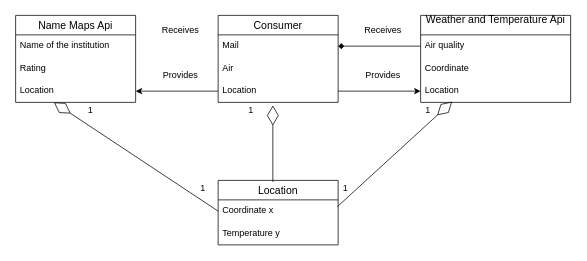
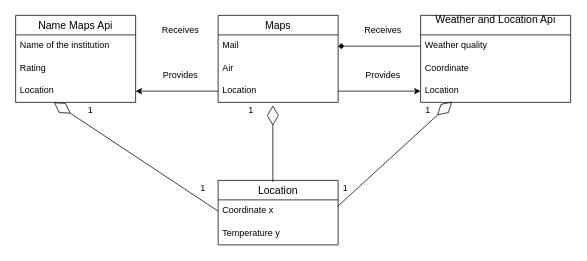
  <mxCell id="0" />
  <mxCell id="1" parent="0" />
  <mxCell id="2" value="Name Maps Api" style="swimlane;fontStyle=0;childLayout=stackLayout;horizontal=1;startSize=26;horizontalStack=0;resizeParent=1;resizeParentMax=0;resizeLast=0;collapsible=1;marginBottom=0;align=center;fontSize=14;" vertex="1" parent="1"><mxGeometry x="20" y="20" width="160" height="116" as="geometry" /></mxCell>
  <mxCell id="3" value="Name of the institution" style="text;strokeColor=none;fillColor=none;spacingLeft=4;spacingRight=4;overflow=hidden;rotatable=0;points=[[0,0.5],[1,0.5]];portConstraint=eastwest;fontSize=12;" vertex="1" parent="2"><mxGeometry y="26" width="160" height="30" as="geometry" /></mxCell>
  <mxCell id="4" value="Rating" style="text;strokeColor=none;fillColor=none;spacingLeft=4;spacingRight=4;overflow=hidden;rotatable=0;points=[[0,0.5],[1,0.5]];portConstraint=eastwest;fontSize=12;" vertex="1" parent="2"><mxGeometry y="56" width="160" height="30" as="geometry" /></mxCell>
  <mxCell id="5" value="Location" style="text;strokeColor=none;fillColor=none;spacingLeft=4;spacingRight=4;overflow=hidden;rotatable=0;points=[[0,0.5],[1,0.5]];portConstraint=eastwest;fontSize=12;" vertex="1" parent="2"><mxGeometry y="86" width="160" height="30" as="geometry" /></mxCell>
- <mxCell id="6" value="Consumer" style="swimlane;fontStyle=0;childLayout=stackLayout;horizontal=1;startSize=26;horizontalStack=0;resizeParent=1;resizeParentMax=0;resizeLast=0;collapsible=1;marginBottom=0;align=center;fontSize=14;" vertex="1" parent="1"><mxGeometry x="290" y="20" width="160" height="116" as="geometry" /></mxCell>
+ <mxCell id="6" value="Maps" style="swimlane;fontStyle=0;childLayout=stackLayout;horizontal=1;startSize=26;horizontalStack=0;resizeParent=1;resizeParentMax=0;resizeLast=0;collapsible=1;marginBottom=0;align=center;fontSize=14;" vertex="1" parent="1"><mxGeometry x="290" y="20" width="160" height="116" as="geometry" /></mxCell>
  <mxCell id="7" value="Mail" style="text;strokeColor=none;fillColor=none;spacingLeft=4;spacingRight=4;overflow=hidden;rotatable=0;points=[[0,0.5],[1,0.5]];portConstraint=eastwest;fontSize=12;" vertex="1" parent="6"><mxGeometry y="26" width="160" height="30" as="geometry" /></mxCell>
  <mxCell id="8" value="Air" style="text;strokeColor=none;fillColor=none;spacingLeft=4;spacingRight=4;overflow=hidden;rotatable=0;points=[[0,0.5],[1,0.5]];portConstraint=eastwest;fontSize=12;" vertex="1" parent="6"><mxGeometry y="56" width="160" height="30" as="geometry" /></mxCell>
  <mxCell id="9" value="Location" style="text;strokeColor=none;fillColor=none;spacingLeft=4;spacingRight=4;overflow=hidden;rotatable=0;points=[[0,0.5],[1,0.5]];portConstraint=eastwest;fontSize=12;" vertex="1" parent="6"><mxGeometry y="86" width="160" height="30" as="geometry" /></mxCell>
  <mxCell id="10" value="Location" style="swimlane;fontStyle=0;childLayout=stackLayout;horizontal=1;startSize=26;horizontalStack=0;resizeParent=1;resizeParentMax=0;resizeLast=0;collapsible=1;marginBottom=0;align=center;fontSize=14;" vertex="1" parent="1"><mxGeometry x="290" y="240" width="160" height="86" as="geometry" /></mxCell>
  <mxCell id="11" value="Coordinate x" style="text;strokeColor=none;fillColor=none;spacingLeft=4;spacingRight=4;overflow=hidden;rotatable=0;points=[[0,0.5],[1,0.5]];portConstraint=eastwest;fontSize=12;" vertex="1" parent="10"><mxGeometry y="26" width="160" height="30" as="geometry" /></mxCell>
  <mxCell id="12" value="Temperature y" style="text;strokeColor=none;fillColor=none;spacingLeft=4;spacingRight=4;overflow=hidden;rotatable=0;points=[[0,0.5],[1,0.5]];portConstraint=eastwest;fontSize=12;" vertex="1" parent="10"><mxGeometry y="56" width="160" height="30" as="geometry" /></mxCell>
  <mxCell id="13" value="" style="endArrow=classic;html=1;exitX=0;exitY=0.5;exitDx=0;exitDy=0;entryX=1;entryY=0.5;entryDx=0;entryDy=0;" edge="1" parent="1" source="9" target="5"><mxGeometry width="50" height="50" relative="1" as="geometry"><mxPoint x="330" y="190" as="sourcePoint" /><mxPoint x="380" y="140" as="targetPoint" /></mxGeometry></mxCell>
  <mxCell id="14" value="" style="endArrow=diamond;html=1;exitX=0;exitY=0.5;exitDx=0;exitDy=0;entryX=1;entryY=0.5;entryDx=0;entryDy=0;" edge="1" parent="1" source="19" target="7"><mxGeometry width="50" height="50" relative="1" as="geometry"><mxPoint x="330" y="190" as="sourcePoint" /><mxPoint x="380" y="140" as="targetPoint" /></mxGeometry></mxCell>
  <mxCell id="15" value="" style="endArrow=classic;html=1;exitX=1;exitY=0.5;exitDx=0;exitDy=0;entryX=0;entryY=0.5;entryDx=0;entryDy=0;" edge="1" parent="1" source="9" target="21"><mxGeometry width="50" height="50" relative="1" as="geometry"><mxPoint x="330" y="190" as="sourcePoint" /><mxPoint x="380" y="140" as="targetPoint" /></mxGeometry></mxCell>
  <mxCell id="16" value="Receives" style="text;html=1;strokeColor=none;fillColor=none;align=center;verticalAlign=middle;whiteSpace=wrap;rounded=0;" vertex="1" parent="1"><mxGeometry x="200" y="30" width="80" height="20" as="geometry" /></mxCell>
  <mxCell id="17" value="Receives" style="text;html=1;strokeColor=none;fillColor=none;align=center;verticalAlign=middle;whiteSpace=wrap;rounded=0;" vertex="1" parent="1"><mxGeometry x="470" y="30" width="80" height="20" as="geometry" /></mxCell>
- <mxCell id="18" value="Weather and Temperature Api&#10;" style="swimlane;fontStyle=0;childLayout=stackLayout;horizontal=1;startSize=26;horizontalStack=0;resizeParent=1;resizeParentMax=0;resizeLast=0;collapsible=1;marginBottom=0;align=center;fontSize=14;" vertex="1" parent="1"><mxGeometry x="560" y="20" width="200" height="116" as="geometry"><mxRectangle x="590" y="340" width="130" height="40" as="alternateBounds" /></mxGeometry></mxCell>
- <mxCell id="19" value="Air quality" style="text;strokeColor=none;fillColor=none;spacingLeft=4;spacingRight=4;overflow=hidden;rotatable=0;points=[[0,0.5],[1,0.5]];portConstraint=eastwest;fontSize=12;" vertex="1" parent="18"><mxGeometry y="26" width="200" height="30" as="geometry" /></mxCell>
+ <mxCell id="18" value="Weather and Location Api&#10;" style="swimlane;fontStyle=0;childLayout=stackLayout;horizontal=1;startSize=26;horizontalStack=0;resizeParent=1;resizeParentMax=0;resizeLast=0;collapsible=1;marginBottom=0;align=center;fontSize=14;" vertex="1" parent="1"><mxGeometry x="560" y="20" width="200" height="116" as="geometry"><mxRectangle x="590" y="340" width="130" height="40" as="alternateBounds" /></mxGeometry></mxCell>
+ <mxCell id="19" value="Weather quality" style="text;strokeColor=none;fillColor=none;spacingLeft=4;spacingRight=4;overflow=hidden;rotatable=0;points=[[0,0.5],[1,0.5]];portConstraint=eastwest;fontSize=12;" vertex="1" parent="18"><mxGeometry y="26" width="200" height="30" as="geometry" /></mxCell>
  <mxCell id="20" value="Coordinate" style="text;strokeColor=none;fillColor=none;spacingLeft=4;spacingRight=4;overflow=hidden;rotatable=0;points=[[0,0.5],[1,0.5]];portConstraint=eastwest;fontSize=12;" vertex="1" parent="18"><mxGeometry y="56" width="200" height="30" as="geometry" /></mxCell>
  <mxCell id="21" value="Location" style="text;strokeColor=none;fillColor=none;spacingLeft=4;spacingRight=4;overflow=hidden;rotatable=0;points=[[0,0.5],[1,0.5]];portConstraint=eastwest;fontSize=12;" vertex="1" parent="18"><mxGeometry y="86" width="200" height="30" as="geometry" /></mxCell>
  <mxCell id="22" value="Provides" style="text;html=1;strokeColor=none;fillColor=none;align=center;verticalAlign=middle;whiteSpace=wrap;rounded=0;" vertex="1" parent="1"><mxGeometry x="200" y="90" width="80" height="20" as="geometry" /></mxCell>
  <mxCell id="23" value="Provides" style="text;html=1;strokeColor=none;fillColor=none;align=center;verticalAlign=middle;whiteSpace=wrap;rounded=0;" vertex="1" parent="1"><mxGeometry x="470" y="90" width="80" height="20" as="geometry" /></mxCell>
  <mxCell id="24" value="" style="endArrow=diamondThin;endFill=0;endSize=24;html=1;exitX=0.456;exitY=0.023;exitDx=0;exitDy=0;exitPerimeter=0;entryX=0.456;entryY=1.133;entryDx=0;entryDy=0;entryPerimeter=0;" edge="1" parent="1" source="10" target="9"><mxGeometry width="160" relative="1" as="geometry"><mxPoint x="270" y="160" as="sourcePoint" /><mxPoint x="430" y="160" as="targetPoint" /></mxGeometry></mxCell>
  <mxCell id="25" value="" style="endArrow=diamondThin;endFill=0;endSize=24;html=1;exitX=0.994;exitY=0.3;exitDx=0;exitDy=0;exitPerimeter=0;entryX=0.21;entryY=0.967;entryDx=0;entryDy=0;entryPerimeter=0;" edge="1" parent="1" source="11" target="21"><mxGeometry width="160" relative="1" as="geometry"><mxPoint x="270" y="160" as="sourcePoint" /><mxPoint x="430" y="160" as="targetPoint" /></mxGeometry></mxCell>
  <mxCell id="26" value="" style="endArrow=diamondThin;endFill=0;endSize=24;html=1;exitX=0;exitY=0.5;exitDx=0;exitDy=0;entryX=0.319;entryY=1;entryDx=0;entryDy=0;entryPerimeter=0;" edge="1" parent="1" source="11" target="5"><mxGeometry width="160" relative="1" as="geometry"><mxPoint x="270" y="160" as="sourcePoint" /><mxPoint x="430" y="160" as="targetPoint" /></mxGeometry></mxCell>
  <mxCell id="27" value="1" style="text;html=1;strokeColor=none;fillColor=none;align=center;verticalAlign=middle;whiteSpace=wrap;rounded=0;" vertex="1" parent="1"><mxGeometry x="314" y="136" width="40" height="20" as="geometry" /></mxCell>
  <mxCell id="28" value="1" style="text;html=1;strokeColor=none;fillColor=none;align=center;verticalAlign=middle;whiteSpace=wrap;rounded=0;" vertex="1" parent="1"><mxGeometry x="250" y="240" width="40" height="20" as="geometry" /></mxCell>
  <mxCell id="29" value="1" style="text;html=1;strokeColor=none;fillColor=none;align=center;verticalAlign=middle;whiteSpace=wrap;rounded=0;" vertex="1" parent="1"><mxGeometry x="100" y="136" width="40" height="20" as="geometry" /></mxCell>
  <mxCell id="30" value="1" style="text;html=1;strokeColor=none;fillColor=none;align=center;verticalAlign=middle;whiteSpace=wrap;rounded=0;" vertex="1" parent="1"><mxGeometry x="550" y="136" width="40" height="20" as="geometry" /></mxCell>
  <mxCell id="31" value="1" style="text;html=1;strokeColor=none;fillColor=none;align=center;verticalAlign=middle;whiteSpace=wrap;rounded=0;" vertex="1" parent="1"><mxGeometry x="440" y="240" width="40" height="20" as="geometry" /></mxCell>
